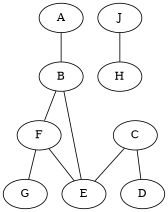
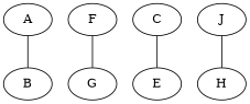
  strict graph {
    A
    B
    F
    E
    G
    C
-   D
    J
    H
    A -- B
-   B -- F
-   B -- E
-   F -- E
    F -- G
    C -- E
-   C -- D
    J -- H
  }
